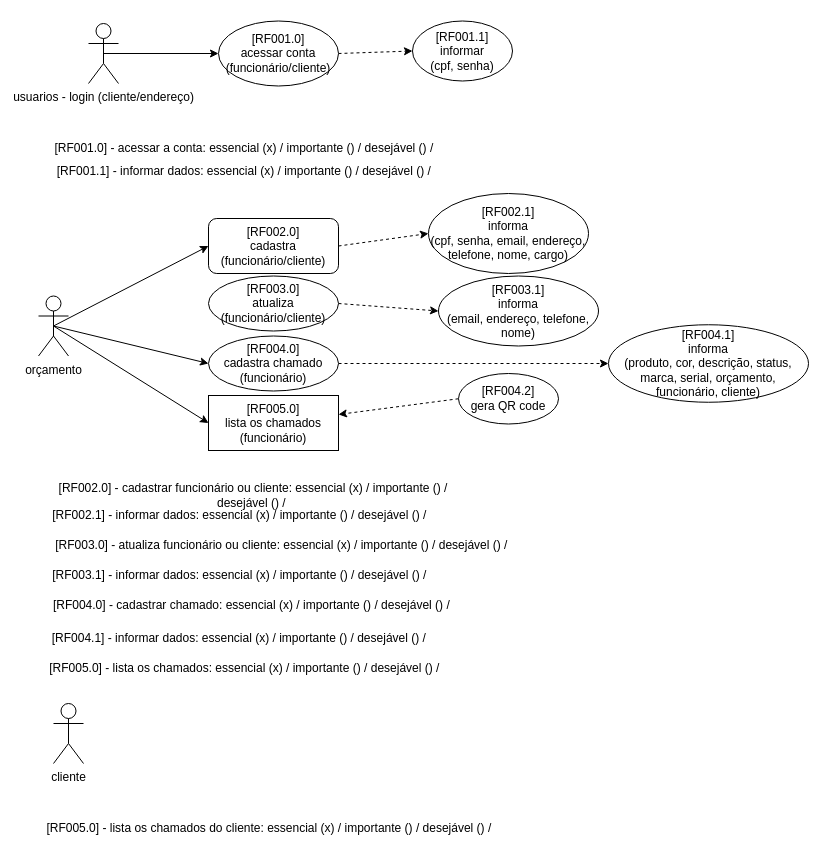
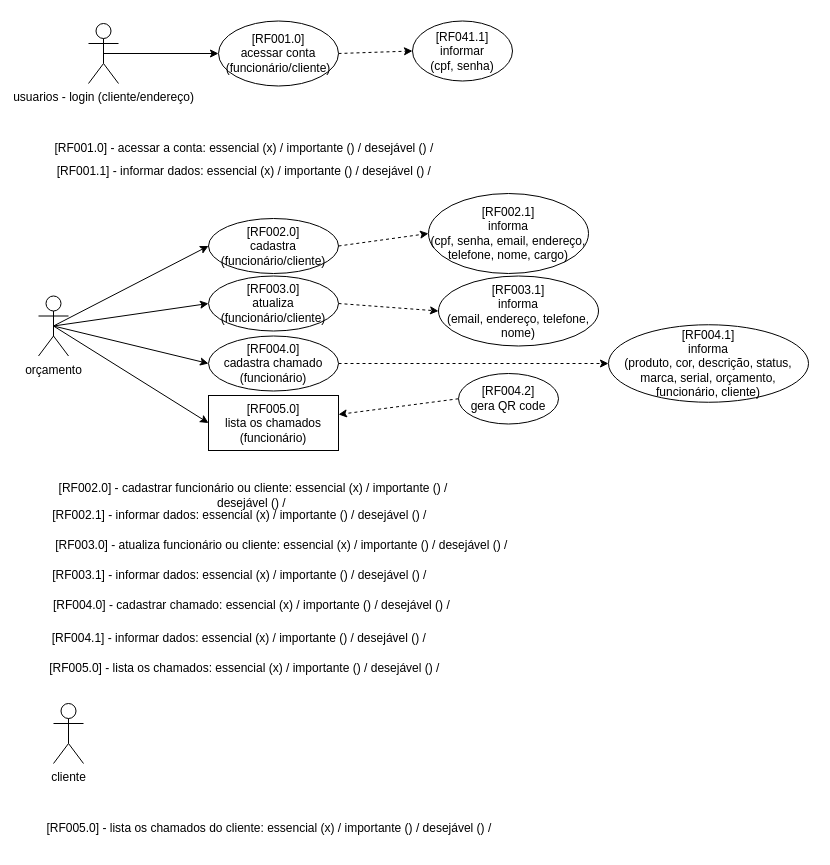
  <mxCell id="0" />
  <mxCell id="1" parent="0" />
  <mxCell id="2" style="edgeStyle=orthogonalEdgeStyle;rounded=0;orthogonalLoop=1;jettySize=auto;html=1;exitX=0.5;exitY=0.5;exitDx=0;exitDy=0;exitPerimeter=0;entryX=0;entryY=0.5;entryDx=0;entryDy=0;" edge="1" parent="1" source="3" target="5"><mxGeometry relative="1" as="geometry" /></mxCell>
  <mxCell id="3" value="usuarios - login (cliente/endereço)" style="shape=umlActor;verticalLabelPosition=bottom;verticalAlign=top;html=1;outlineConnect=0;" vertex="1" parent="1"><mxGeometry x="88" y="23" width="30" height="60" as="geometry" /></mxCell>
  <mxCell id="4" style="rounded=0;orthogonalLoop=1;jettySize=auto;html=1;exitX=1;exitY=0.5;exitDx=0;exitDy=0;entryX=0;entryY=0.5;entryDx=0;entryDy=0;dashed=1;" edge="1" parent="1" source="5" target="6"><mxGeometry relative="1" as="geometry" /></mxCell>
  <mxCell id="5" value="[RF001.0]&lt;br&gt;acessar conta&lt;br&gt;(funcionário/cliente)" style="ellipse;whiteSpace=wrap;html=1;" vertex="1" parent="1"><mxGeometry x="218" y="20.5" width="120" height="65" as="geometry" /></mxCell>
- <mxCell id="6" value="[RF001.1]&lt;br&gt;informar &lt;br&gt;(cpf, senha)" style="ellipse;whiteSpace=wrap;html=1;" vertex="1" parent="1"><mxGeometry x="412" y="20.5" width="100" height="60" as="geometry" /></mxCell>
+ <mxCell id="6" value="[RF041.1]&lt;br&gt;informar &lt;br&gt;(cpf, senha)" style="ellipse;whiteSpace=wrap;html=1;" vertex="1" parent="1"><mxGeometry x="412" y="20.5" width="100" height="60" as="geometry" /></mxCell>
  <mxCell id="7" style="edgeStyle=none;rounded=0;orthogonalLoop=1;jettySize=auto;html=1;exitX=0.5;exitY=0.5;exitDx=0;exitDy=0;exitPerimeter=0;entryX=0;entryY=0.5;entryDx=0;entryDy=0;" edge="1" parent="1" source="11" target="13"><mxGeometry relative="1" as="geometry" /></mxCell>
+ <mxCell id="8" style="edgeStyle=none;rounded=0;orthogonalLoop=1;jettySize=auto;html=1;exitX=0.5;exitY=0.5;exitDx=0;exitDy=0;exitPerimeter=0;entryX=0;entryY=0.5;entryDx=0;entryDy=0;" edge="1" parent="1" source="11" target="16"><mxGeometry relative="1" as="geometry" /></mxCell>
  <mxCell id="9" style="edgeStyle=none;rounded=0;orthogonalLoop=1;jettySize=auto;html=1;exitX=0.5;exitY=0.5;exitDx=0;exitDy=0;exitPerimeter=0;entryX=0;entryY=0.5;entryDx=0;entryDy=0;" edge="1" parent="1" source="11" target="18"><mxGeometry relative="1" as="geometry" /></mxCell>
  <mxCell id="10" style="edgeStyle=none;rounded=0;orthogonalLoop=1;jettySize=auto;html=1;exitX=0.5;exitY=0.5;exitDx=0;exitDy=0;exitPerimeter=0;entryX=0;entryY=0.5;entryDx=0;entryDy=0;" edge="1" parent="1" source="11" target="19"><mxGeometry relative="1" as="geometry" /></mxCell>
  <mxCell id="11" value="orçamento" style="shape=umlActor;verticalLabelPosition=bottom;verticalAlign=top;html=1;outlineConnect=0;" vertex="1" parent="1"><mxGeometry x="38" y="295.5" width="30" height="60" as="geometry" /></mxCell>
  <mxCell id="12" style="edgeStyle=none;rounded=0;orthogonalLoop=1;jettySize=auto;html=1;exitX=1;exitY=0.5;exitDx=0;exitDy=0;entryX=0;entryY=0.5;entryDx=0;entryDy=0;dashed=1;" edge="1" parent="1" source="13" target="14"><mxGeometry relative="1" as="geometry" /></mxCell>
- <mxCell id="13" value="[RF002.0]&lt;br&gt;cadastra&lt;br&gt;(funcionário/cliente)" style="whiteSpace=wrap;html=1;rounded=1;" vertex="1" parent="1"><mxGeometry x="208" y="218" width="130" height="55" as="geometry" /></mxCell>
+ <mxCell id="13" value="[RF002.0]&lt;br&gt;cadastra&lt;br&gt;(funcionário/cliente)" style="ellipse;whiteSpace=wrap;html=1;" vertex="1" parent="1"><mxGeometry x="208" y="218" width="130" height="55" as="geometry" /></mxCell>
  <mxCell id="14" value="[RF002.1]&lt;br&gt;informa&lt;br&gt;(cpf, senha, email, endereço, telefone, nome, cargo)" style="ellipse;whiteSpace=wrap;html=1;" vertex="1" parent="1"><mxGeometry x="428" y="193" width="160" height="80" as="geometry" /></mxCell>
  <mxCell id="15" style="edgeStyle=none;rounded=0;orthogonalLoop=1;jettySize=auto;html=1;exitX=1;exitY=0.5;exitDx=0;exitDy=0;entryX=0;entryY=0.5;entryDx=0;entryDy=0;dashed=1;" edge="1" parent="1" source="16" target="20"><mxGeometry relative="1" as="geometry" /></mxCell>
  <mxCell id="16" value="[RF003.0]&lt;br&gt;atualiza&lt;br&gt;(funcionário/cliente)" style="ellipse;whiteSpace=wrap;html=1;" vertex="1" parent="1"><mxGeometry x="208" y="275.5" width="130" height="55" as="geometry" /></mxCell>
  <mxCell id="17" style="edgeStyle=none;rounded=0;orthogonalLoop=1;jettySize=auto;html=1;exitX=1;exitY=0.5;exitDx=0;exitDy=0;entryX=0;entryY=0.5;entryDx=0;entryDy=0;dashed=1;" edge="1" parent="1" source="18" target="21"><mxGeometry relative="1" as="geometry" /></mxCell>
  <mxCell id="18" value="[RF004.0]&lt;br&gt;cadastra chamado&lt;br&gt;(funcionário)" style="ellipse;whiteSpace=wrap;html=1;" vertex="1" parent="1"><mxGeometry x="208" y="335.5" width="130" height="55" as="geometry" /></mxCell>
  <mxCell id="19" value="[RF005.0]&lt;br&gt;lista os chamados&lt;br&gt;(funcionário)" style="whiteSpace=wrap;html=1;rounded=0;" vertex="1" parent="1"><mxGeometry x="208" y="395" width="130" height="55" as="geometry" /></mxCell>
  <mxCell id="20" value="[RF003.1]&lt;br&gt;informa&lt;br&gt;(email, endereço, telefone, nome)" style="ellipse;whiteSpace=wrap;html=1;" vertex="1" parent="1"><mxGeometry x="438" y="275.5" width="160" height="70" as="geometry" /></mxCell>
  <mxCell id="21" value="[RF004.1]&lt;br&gt;informa&lt;br&gt;(produto, cor, descrição, status, marca, serial, orçamento, funcionário, cliente)" style="ellipse;whiteSpace=wrap;html=1;" vertex="1" parent="1"><mxGeometry x="608" y="324.25" width="200" height="77.5" as="geometry" /></mxCell>
  <mxCell id="22" value="cliente" style="shape=umlActor;verticalLabelPosition=bottom;verticalAlign=top;html=1;outlineConnect=0;" vertex="1" parent="1"><mxGeometry x="53" y="703" width="30" height="60" as="geometry" /></mxCell>
  <mxCell id="23" value="[RF001.0] - acessar a conta: essencial (x) / importante () / desejável () /&amp;nbsp;" style="text;html=1;strokeColor=none;fillColor=none;align=center;verticalAlign=middle;whiteSpace=wrap;rounded=0;" vertex="1" parent="1"><mxGeometry x="53" y="133" width="385" height="30" as="geometry" /></mxCell>
  <mxCell id="24" value="[RF001.1] - informar dados: essencial (x) / importante () / desejável () /&amp;nbsp;" style="text;html=1;strokeColor=none;fillColor=none;align=center;verticalAlign=middle;whiteSpace=wrap;rounded=0;" vertex="1" parent="1"><mxGeometry x="53" y="155.5" width="385" height="30" as="geometry" /></mxCell>
  <mxCell id="25" value="[RF002.0] - cadastrar funcionário ou cliente: essencial (x) / importante () / desejável () /&amp;nbsp;" style="text;html=1;strokeColor=none;fillColor=none;align=center;verticalAlign=middle;whiteSpace=wrap;rounded=0;" vertex="1" parent="1"><mxGeometry x="33" y="480" width="440" height="30" as="geometry" /></mxCell>
  <mxCell id="26" value="[RF002.1] - informar dados: essencial (x) / importante () / desejável () /&amp;nbsp;" style="text;html=1;strokeColor=none;fillColor=none;align=center;verticalAlign=middle;whiteSpace=wrap;rounded=0;" vertex="1" parent="1"><mxGeometry x="20.5" y="500" width="440" height="30" as="geometry" /></mxCell>
  <mxCell id="27" value="[RF003.0] - atualiza funcionário ou cliente: essencial (x) / importante () / desejável () /&amp;nbsp;" style="text;html=1;strokeColor=none;fillColor=none;align=center;verticalAlign=middle;whiteSpace=wrap;rounded=0;" vertex="1" parent="1"><mxGeometry x="48" y="530" width="470" height="30" as="geometry" /></mxCell>
  <mxCell id="28" value="[RF003.1] - informar dados: essencial (x) / importante () / desejável () /&amp;nbsp;" style="text;html=1;strokeColor=none;fillColor=none;align=center;verticalAlign=middle;whiteSpace=wrap;rounded=0;" vertex="1" parent="1"><mxGeometry x="40.5" y="560" width="400" height="30" as="geometry" /></mxCell>
  <mxCell id="29" value="[RF004.0] - cadastrar chamado: essencial (x) / importante () / desejável () /&amp;nbsp;" style="text;html=1;strokeColor=none;fillColor=none;align=center;verticalAlign=middle;whiteSpace=wrap;rounded=0;" vertex="1" parent="1"><mxGeometry x="48" y="590" width="410" height="30" as="geometry" /></mxCell>
  <mxCell id="30" value="[RF004.1] - informar dados: essencial (x) / importante () / desejável () /&amp;nbsp;" style="text;html=1;strokeColor=none;fillColor=none;align=center;verticalAlign=middle;whiteSpace=wrap;rounded=0;" vertex="1" parent="1"><mxGeometry x="48" y="623" width="385" height="30" as="geometry" /></mxCell>
  <mxCell id="31" value="[RF005.0] - lista os chamados: essencial (x) / importante () / desejável () /&amp;nbsp;" style="text;html=1;strokeColor=none;fillColor=none;align=center;verticalAlign=middle;whiteSpace=wrap;rounded=0;" vertex="1" parent="1"><mxGeometry x="40.5" y="653" width="410" height="30" as="geometry" /></mxCell>
  <mxCell id="32" value="[RF005.0] - lista os chamados do cliente: essencial (x) / importante () / desejável () /&amp;nbsp;" style="text;html=1;strokeColor=none;fillColor=none;align=center;verticalAlign=middle;whiteSpace=wrap;rounded=0;" vertex="1" parent="1"><mxGeometry x="33" y="813" width="475" height="30" as="geometry" /></mxCell>
  <mxCell id="33" style="edgeStyle=none;rounded=0;orthogonalLoop=1;jettySize=auto;html=1;exitX=0;exitY=0.5;exitDx=0;exitDy=0;dashed=1;" edge="1" parent="1" source="34" target="19"><mxGeometry relative="1" as="geometry" /></mxCell>
  <mxCell id="34" value="[RF004.2]&lt;br&gt;gera QR code" style="ellipse;whiteSpace=wrap;html=1;" vertex="1" parent="1"><mxGeometry x="458" y="373" width="100" height="50.5" as="geometry" /></mxCell>
